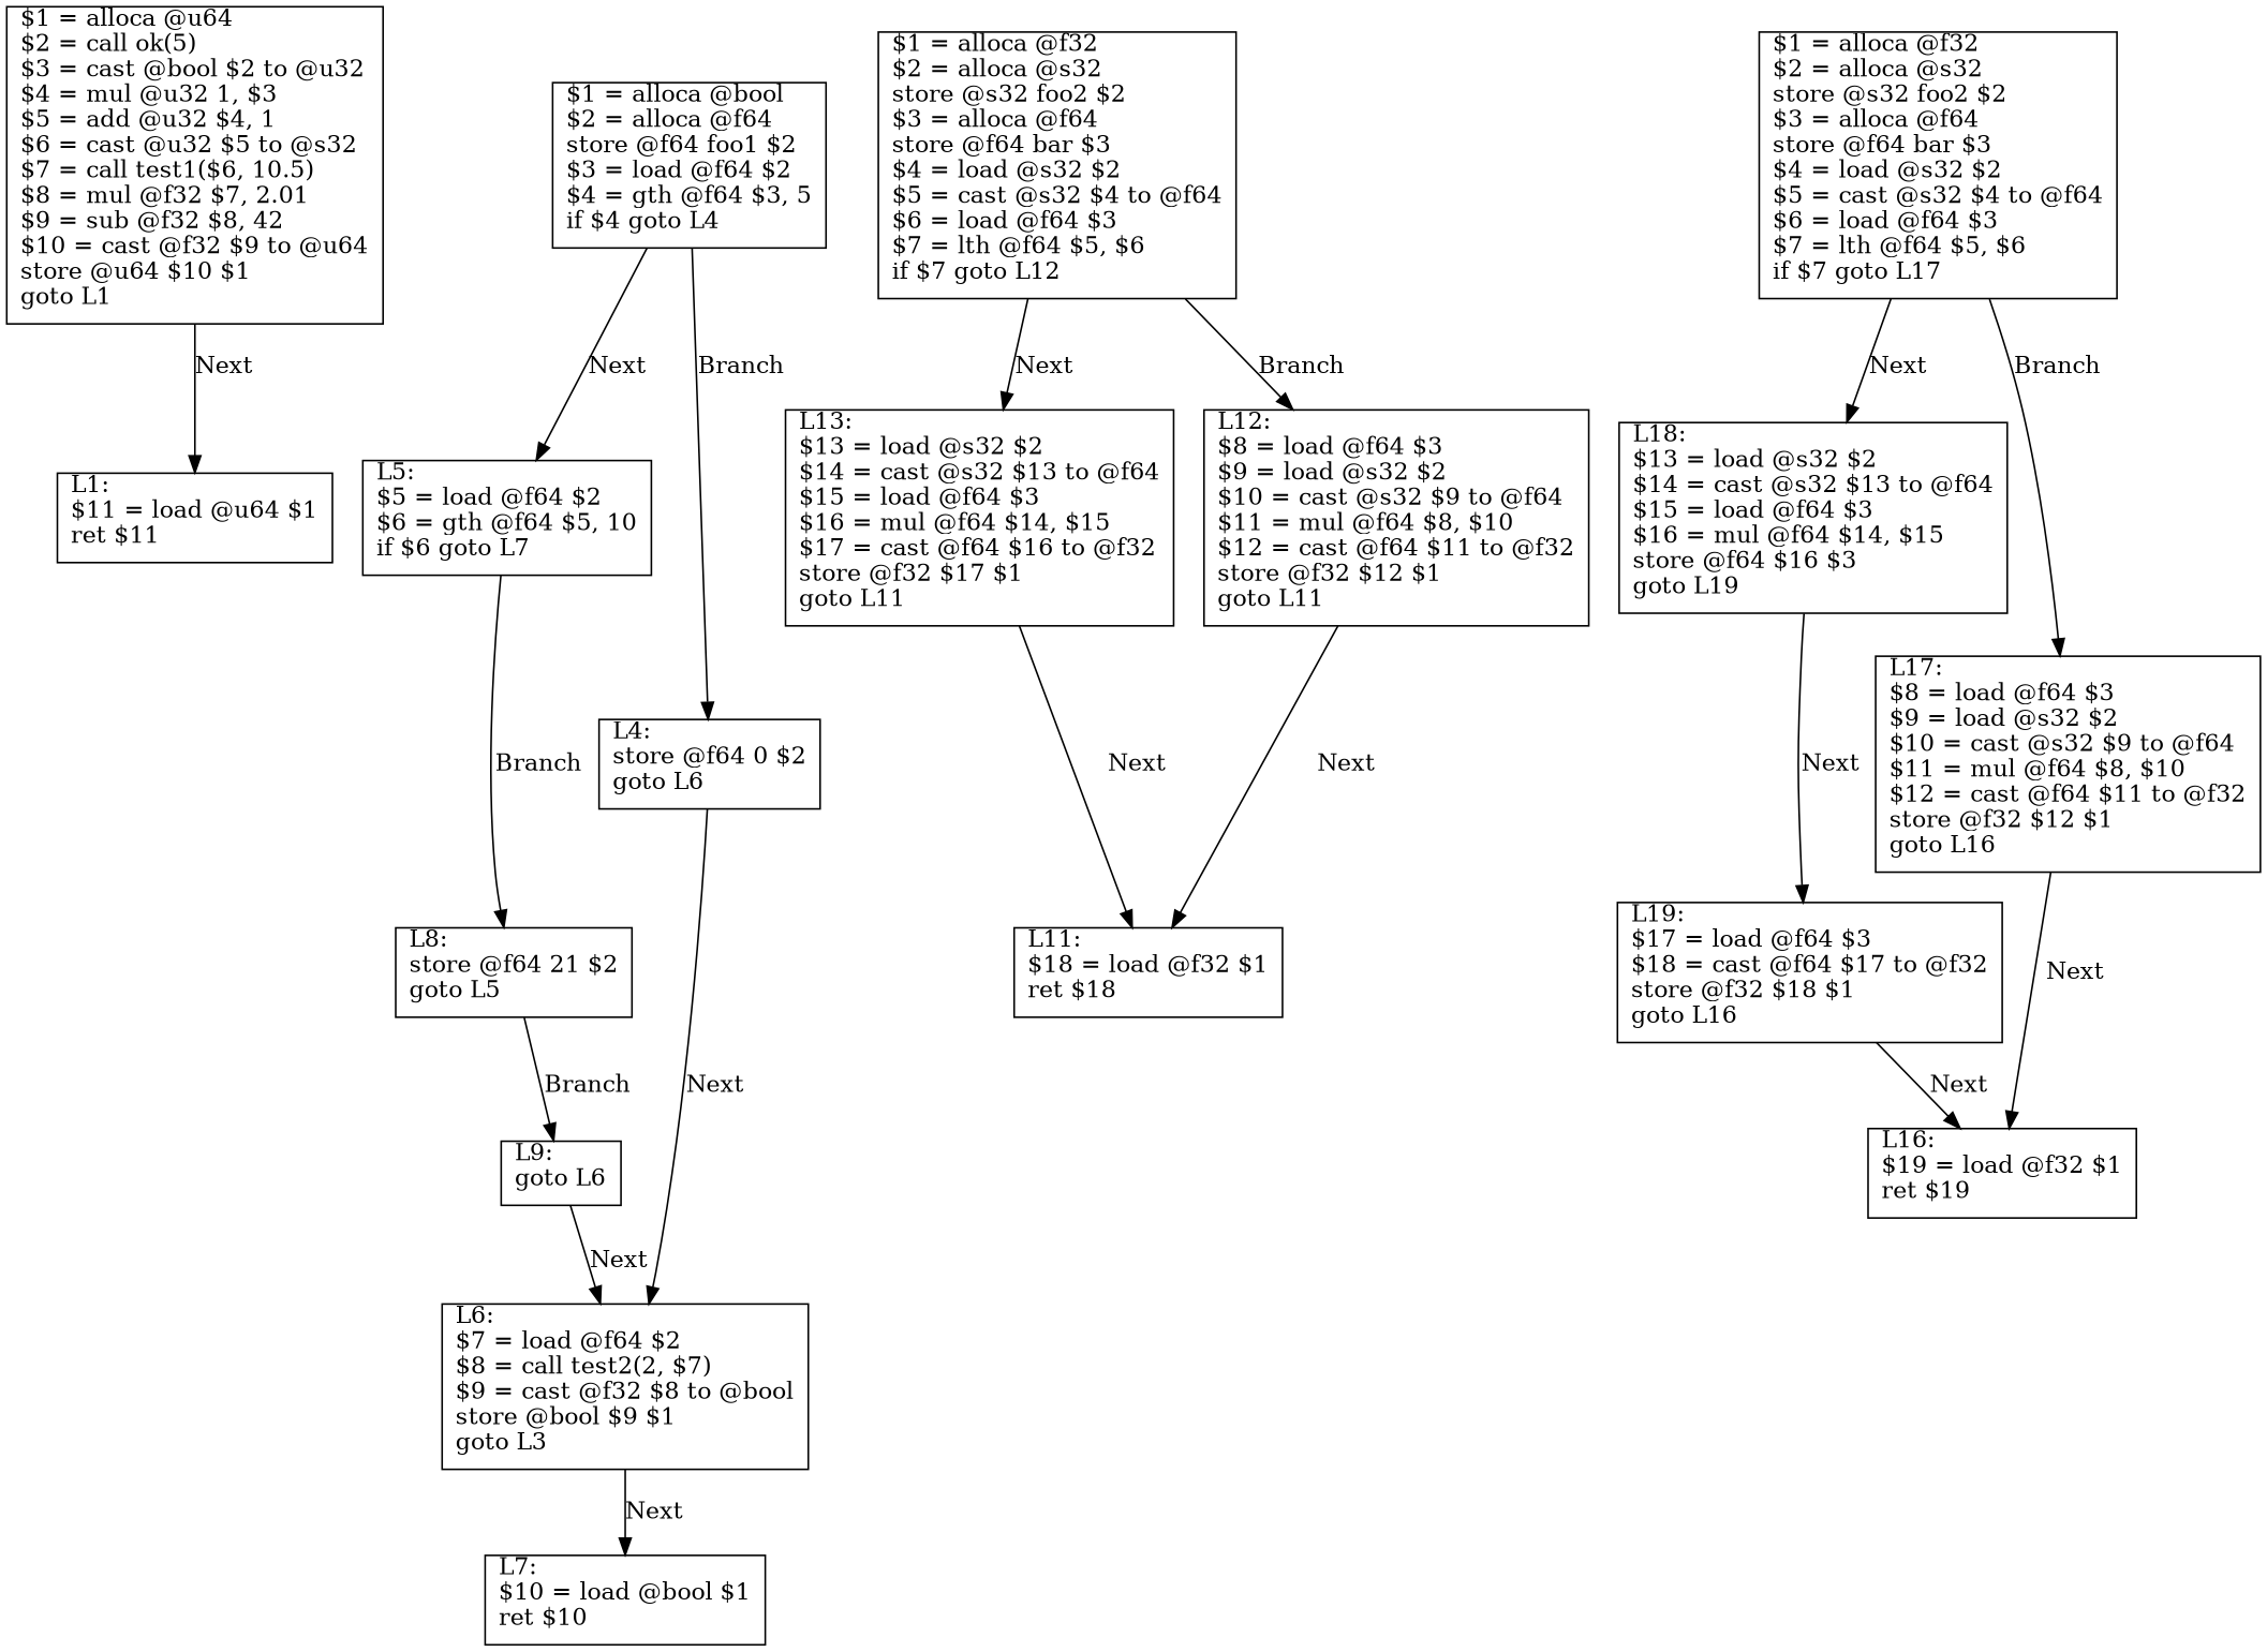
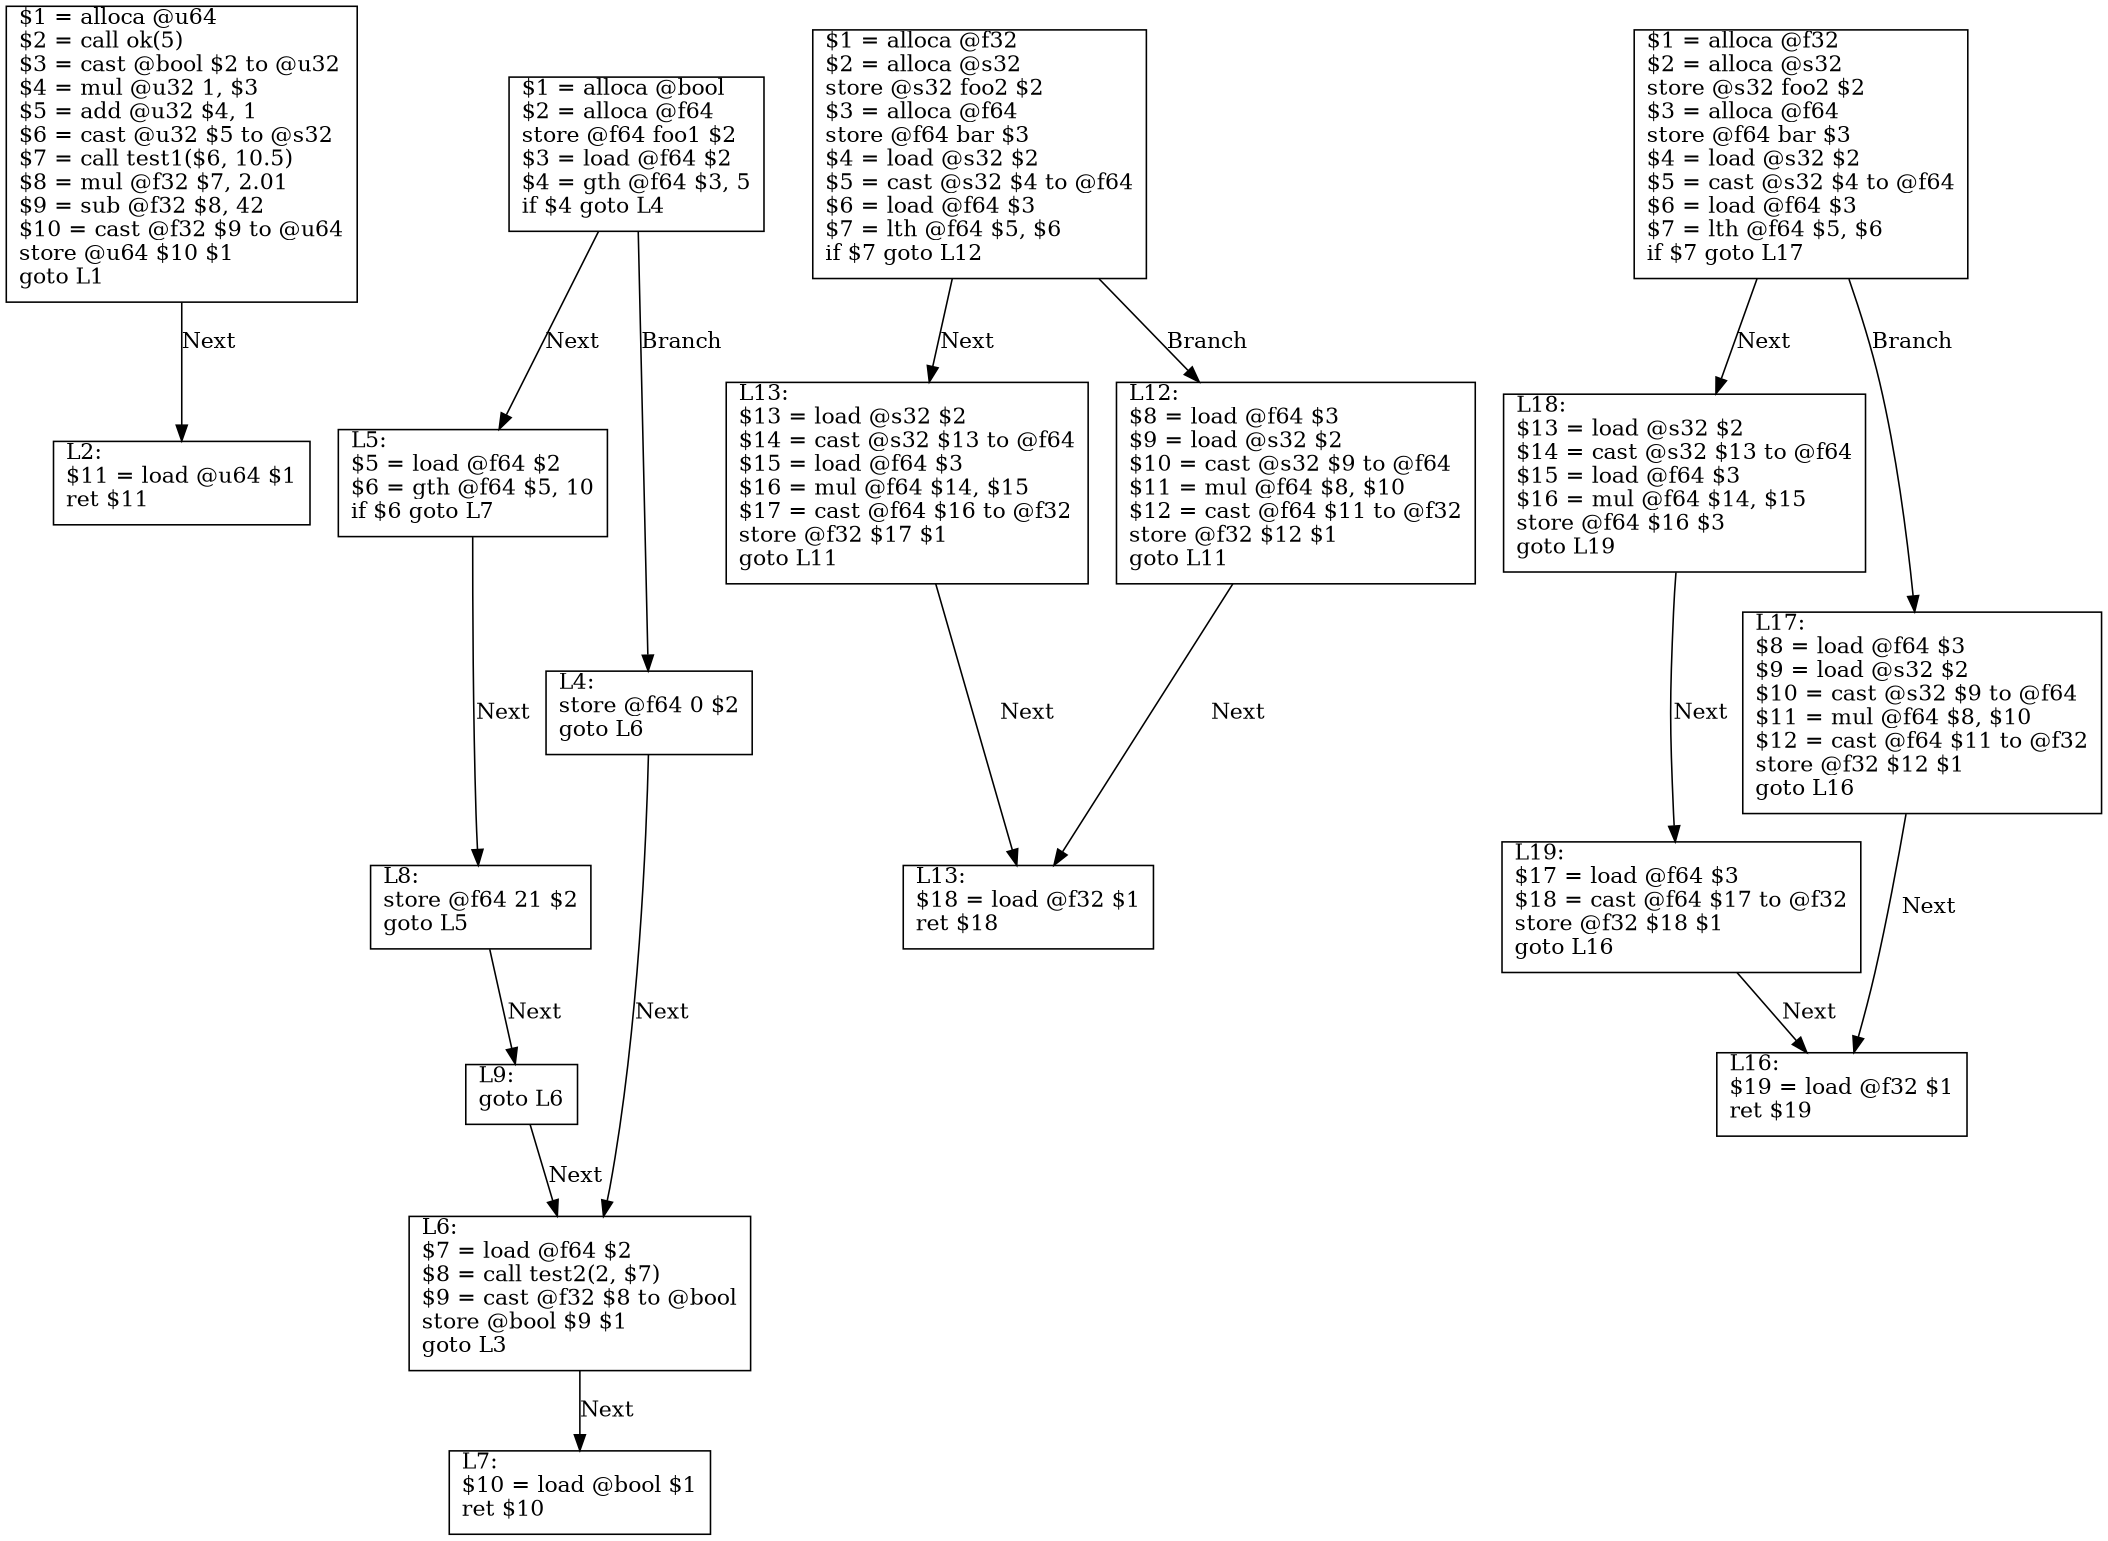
  digraph {
    node [labeljust=l labelloc=t shape=box]
    n1 [label="$1 = alloca @u64\l$2 = call ok(5)\l$3 = cast @bool $2 to @u32\l$4 = mul @u32 1, $3\l$5 = add @u32 $4, 1\l$6 = cast @u32 $5 to @s32\l$7 = call test1($6, 10.5)\l$8 = mul @f32 $7, 2.01\l$9 = sub @f32 $8, 42\l$10 = cast @f32 $9 to @u64\lstore @u64 $10 $1\lgoto L1\l"]
-   n2 [label="L1:\l$11 = load @u64 $1\lret $11\l"]
+   n2 [label="L2:\l$11 = load @u64 $1\lret $11\l"]
    n3 [label="$1 = alloca @bool\l$2 = alloca @f64\lstore @f64 foo1 $2\l$3 = load @f64 $2\l$4 = gth @f64 $3, 5\lif $4 goto L4\l"]
    n4 [label="L5:\l$5 = load @f64 $2\l$6 = gth @f64 $5, 10\lif $6 goto L7\l"]
    n5 [label="L4:\lstore @f64 0 $2\lgoto L6\l"]
    n6 [label="L8:\lstore @f64 21 $2\lgoto L5\l"]
    n7 [label="L6:\l$7 = load @f64 $2\l$8 = call test2(2, $7)\l$9 = cast @f32 $8 to @bool\lstore @bool $9 $1\lgoto L3\l"]
    n8 [label="L9:\lgoto L6\l"]
    n9 [label="L7:\l$10 = load @bool $1\lret $10\l"]
    n10 [label="$1 = alloca @f32\l$2 = alloca @s32\lstore @s32 foo2 $2\l$3 = alloca @f64\lstore @f64 bar $3\l$4 = load @s32 $2\l$5 = cast @s32 $4 to @f64\l$6 = load @f64 $3\l$7 = lth @f64 $5, $6\lif $7 goto L12\l"]
    n11 [label="L13:\l$13 = load @s32 $2\l$14 = cast @s32 $13 to @f64\l$15 = load @f64 $3\l$16 = mul @f64 $14, $15\l$17 = cast @f64 $16 to @f32\lstore @f32 $17 $1\lgoto L11\l"]
    n12 [label="L12:\l$8 = load @f64 $3\l$9 = load @s32 $2\l$10 = cast @s32 $9 to @f64\l$11 = mul @f64 $8, $10\l$12 = cast @f64 $11 to @f32\lstore @f32 $12 $1\lgoto L11\l"]
-   n13 [label="L11:\l$18 = load @f32 $1\lret $18\l"]
+   n13 [label="L13:\l$18 = load @f32 $1\lret $18\l"]
    n14 [label="$1 = alloca @f32\l$2 = alloca @s32\lstore @s32 foo2 $2\l$3 = alloca @f64\lstore @f64 bar $3\l$4 = load @s32 $2\l$5 = cast @s32 $4 to @f64\l$6 = load @f64 $3\l$7 = lth @f64 $5, $6\lif $7 goto L17\l"]
    n15 [label="L18:\l$13 = load @s32 $2\l$14 = cast @s32 $13 to @f64\l$15 = load @f64 $3\l$16 = mul @f64 $14, $15\lstore @f64 $16 $3\lgoto L19\l"]
    n16 [label="L17:\l$8 = load @f64 $3\l$9 = load @s32 $2\l$10 = cast @s32 $9 to @f64\l$11 = mul @f64 $8, $10\l$12 = cast @f64 $11 to @f32\lstore @f32 $12 $1\lgoto L16\l"]
    n17 [label="L19:\l$17 = load @f64 $3\l$18 = cast @f64 $17 to @f32\lstore @f32 $18 $1\lgoto L16\l"]
    n18 [label="L16:\l$19 = load @f32 $1\lret $19\l"]
    n1 -> n2 [label=Next]
    n3 -> n4 [label=Next]
    n3 -> n5 [label=Branch]
-   n4 -> n6 [label=Branch]
+   n4 -> n6 [label=Next]
    n5 -> n7 [label=Next]
-   n6 -> n8 [label=Branch]
+   n6 -> n8 [label=Next]
    n7 -> n9 [label=Next]
    n8 -> n7 [label=Next]
    n10 -> n11 [label=Next]
    n10 -> n12 [label=Branch]
    n11 -> n13 [label=Next]
    n12 -> n13 [label=Next]
    n14 -> n15 [label=Next]
    n14 -> n16 [label=Branch]
    n15 -> n17 [label=Next]
    n16 -> n18 [label=Next]
    n17 -> n18 [label=Next]
  }
